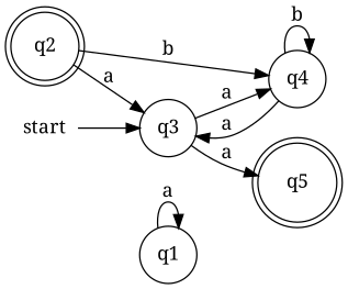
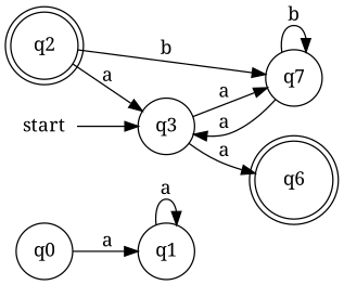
  digraph {
    fontname="Noto Serif"
    rankdir=LR
    node [fontname="Noto Serif" shape=circle]
    edge [fontname="Noto Serif"]
+   q0
    q1
    q2 [shape=doublecircle]
    q3
-   q4
-   q5 [shape=doublecircle]
+   q4 [label=q7]
+   q5 [shape=doublecircle label=q6]
    start [height=0.0 shape=none width=0.0]
+   q0 -> q1 [label=a]
    q1 -> q1 [label=a]
    q2 -> q3 [label=a]
    q2 -> q4 [label=b]
    q3 -> q4 [label=a]
    q3 -> q5 [label=a]
    q4 -> q3 [label=a]
    q4 -> q4 [label=b]
    start -> q3
  }
